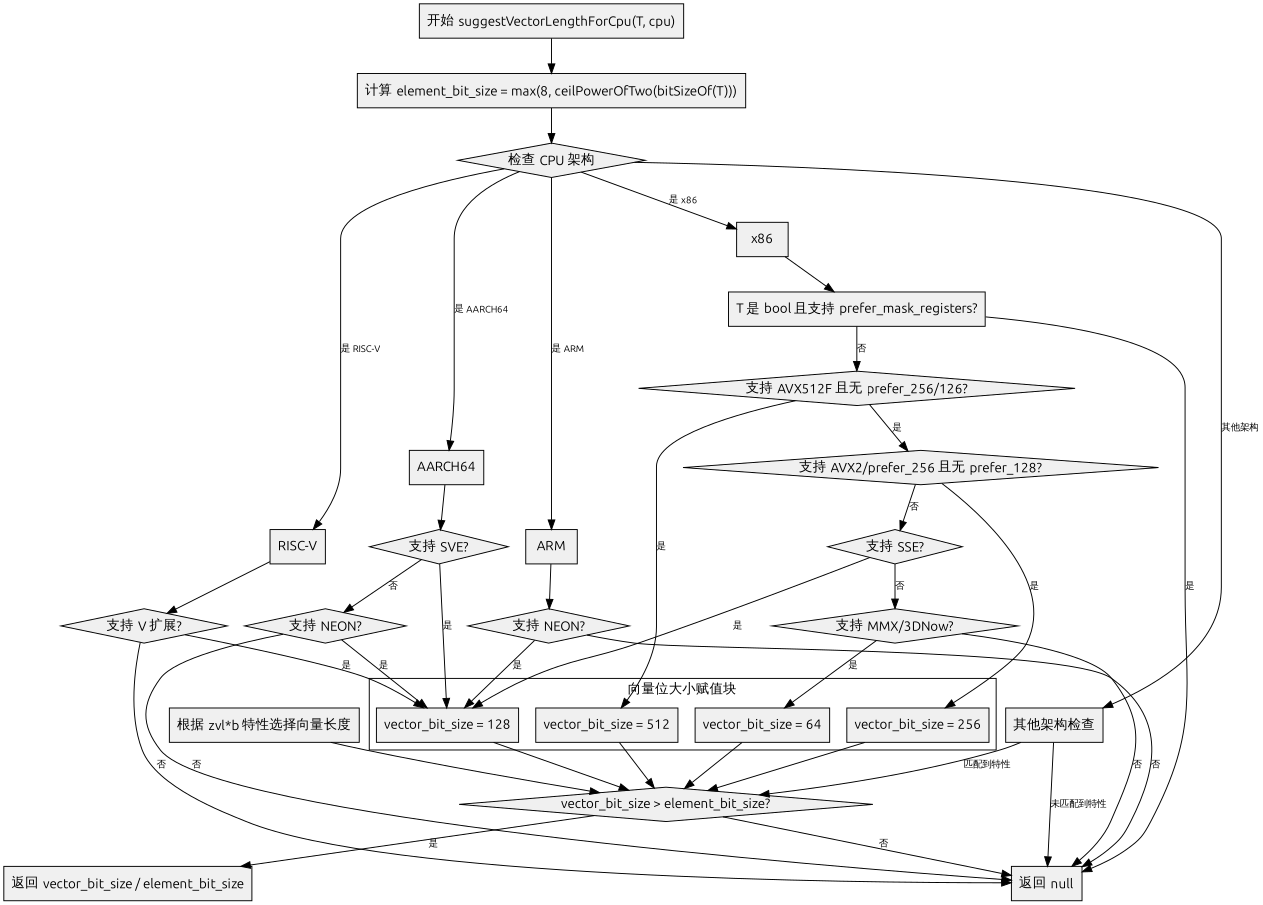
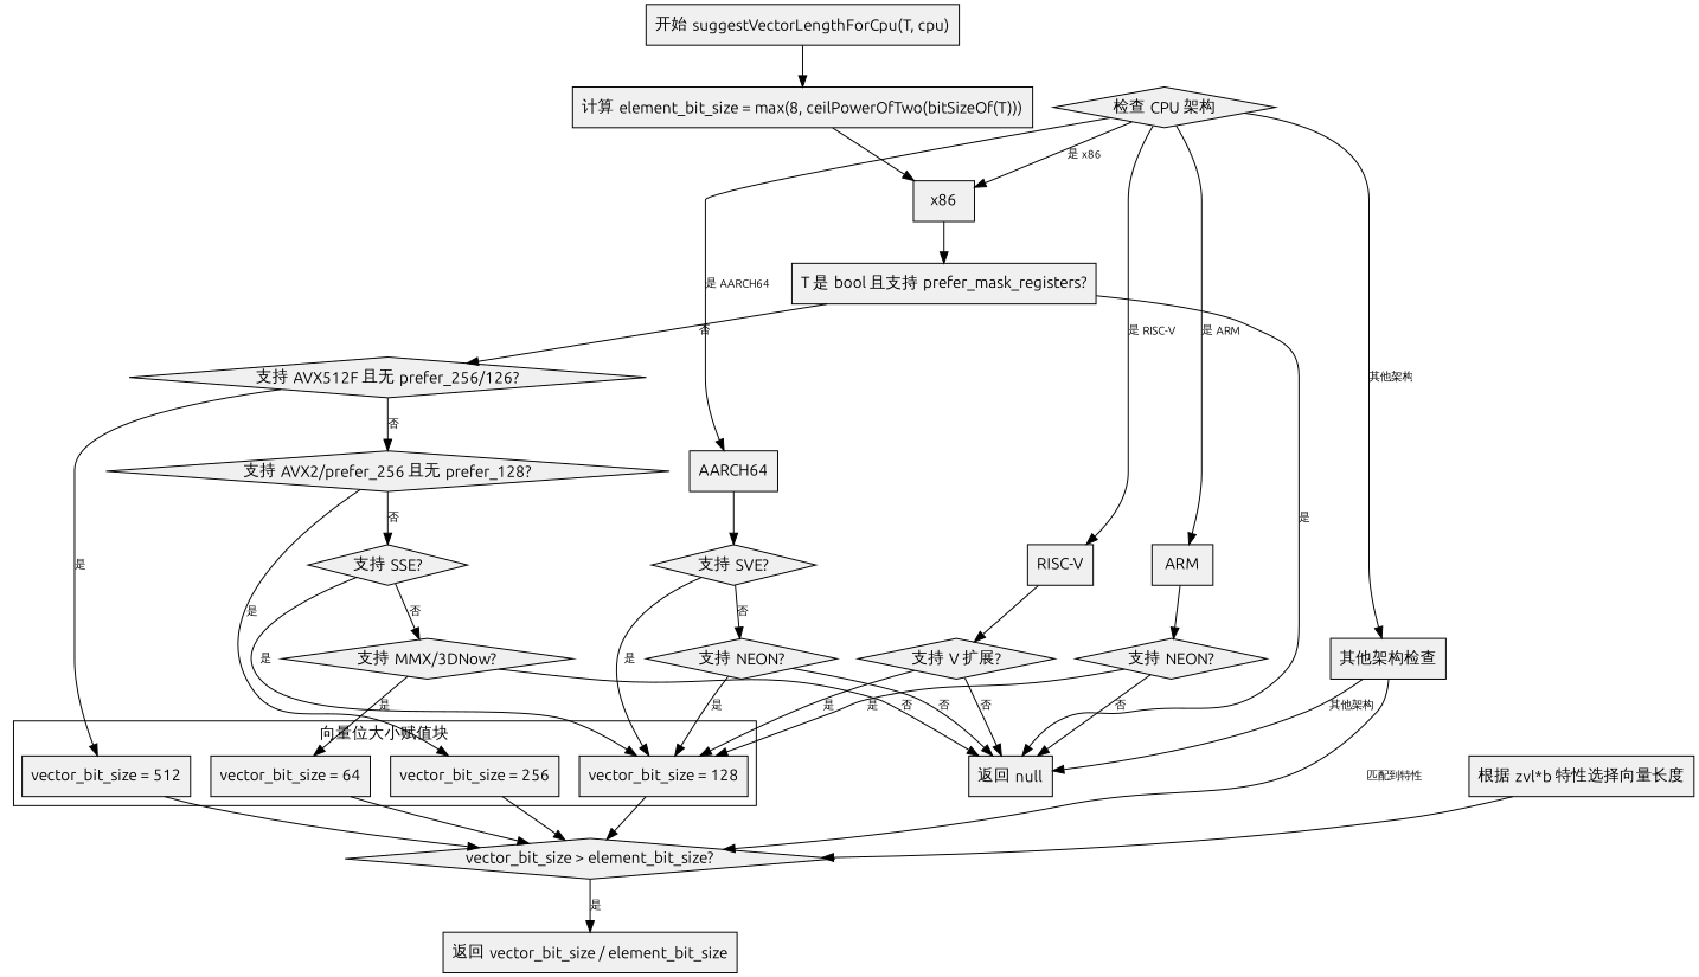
  digraph {
    fontname=Ubuntu
    node [fillcolor="#f0f0f0" fontname=Ubuntu shape=rectangle style=filled]
    edge [fontname=Ubuntu fontsize=10]
    n1 [label="vector_bit_size = 512"]
    n2 [label="vector_bit_size = 256"]
    n3 [label="vector_bit_size = 128"]
    n4 [label="vector_bit_size = 64"]
    n5 [label="vector_bit_size > element_bit_size?" shape=diamond]
    n6 [label="开始 suggestVectorLengthForCpu(T, cpu)"]
    n7 [label="计算 element_bit_size = max(8, ceilPowerOfTwo(bitSizeOf(T)))"]
    n8 [label="检查 CPU 架构" shape=diamond]
    n9 [label=x86]
    n10 [label=ARM]
    n11 [label=AARCH64]
    n12 [label="RISC-V"]
    n13 [label="其他架构检查"]
    n14 [label="T 是 bool 且支持 prefer_mask_registers?" shape=box]
    n15 [label="支持 NEON?" shape=diamond]
    n16 [label="支持 SVE?" shape=diamond]
    n17 [label="支持 V 扩展?" shape=diamond]
    n18 [label="返回 null"]
    n19 [label="支持 AVX512F 且无 prefer_256/126?" shape=diamond]
    n20 [label="支持 AVX2/prefer_256 且无 prefer_128?" shape=diamond]
    n21 [label="支持 SSE?" shape=diamond]
    n22 [label="支持 MMX/3DNow?" shape=diamond]
    n23 [label="支持 NEON?" shape=diamond]
    n24 [label="根据 zvl*b 特性选择向量长度"]
    n25 [label="返回 vector_bit_size / element_bit_size"]
    subgraph cluster_1 {
      label="向量位大小赋值块"
      n1
      n2
      n3
      n4
    }
    n1 -> n5
    n2 -> n5
    n3 -> n5
    n4 -> n5
-   n5 -> n18 [label="否"]
    n5 -> n25 [label="是"]
    n6 -> n7
-   n7 -> n8
+   n7 -> n9
    n8 -> n9 [label="是 x86"]
    n8 -> n10 [label="是 ARM"]
    n8 -> n11 [label="是 AARCH64"]
    n8 -> n12 [label="是 RISC-V"]
    n8 -> n13 [label="其他架构"]
    n9 -> n14
    n10 -> n15
    n11 -> n16
    n12 -> n17
    n13 -> n5 [label="匹配到特性"]
-   n13 -> n18 [label="未匹配到特性"]
+   n13 -> n18 [label="其他架构"]
    n14 -> n18 [label="是"]
    n14 -> n19 [label="否"]
    n15 -> n3 [label="是"]
    n15 -> n18 [label="否"]
    n16 -> n3 [label="是"]
    n16 -> n23 [label="否"]
    n17 -> n3 [label="是"]
    n17 -> n18 [label="否"]
    n19 -> n1 [label="是"]
-   n19 -> n20 [label="是"]
+   n19 -> n20 [label="否"]
    n20 -> n2 [label="是"]
    n20 -> n21 [label="否"]
    n21 -> n3 [label="是"]
    n21 -> n22 [label="否"]
    n22 -> n4 [label="是"]
    n22 -> n18 [label="否"]
    n23 -> n3 [label="是"]
    n23 -> n18 [label="否"]
    n24 -> n5
  }
